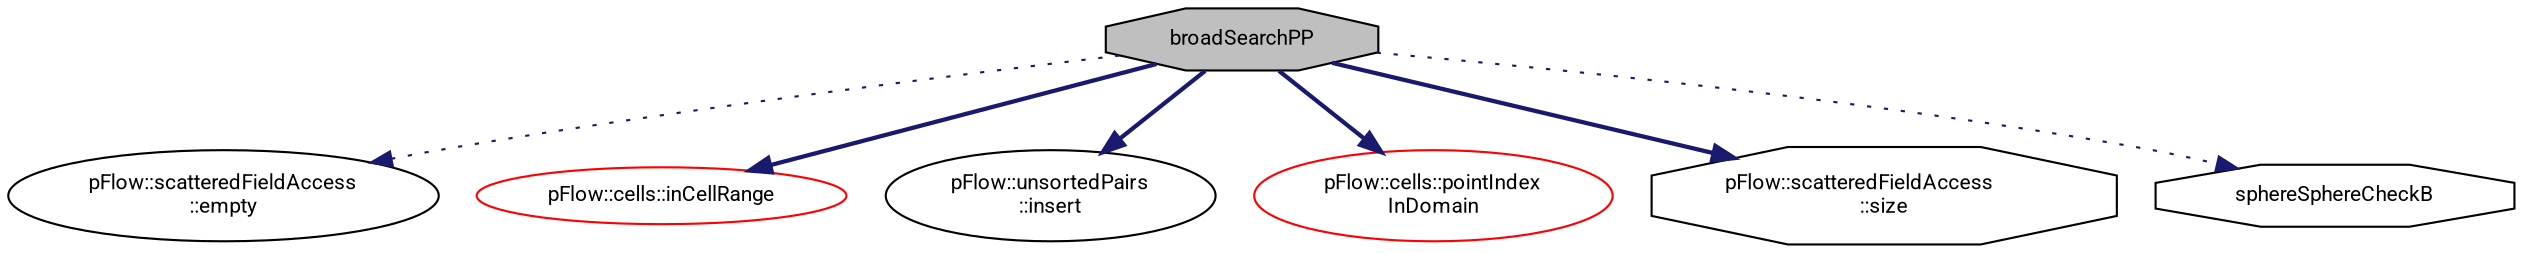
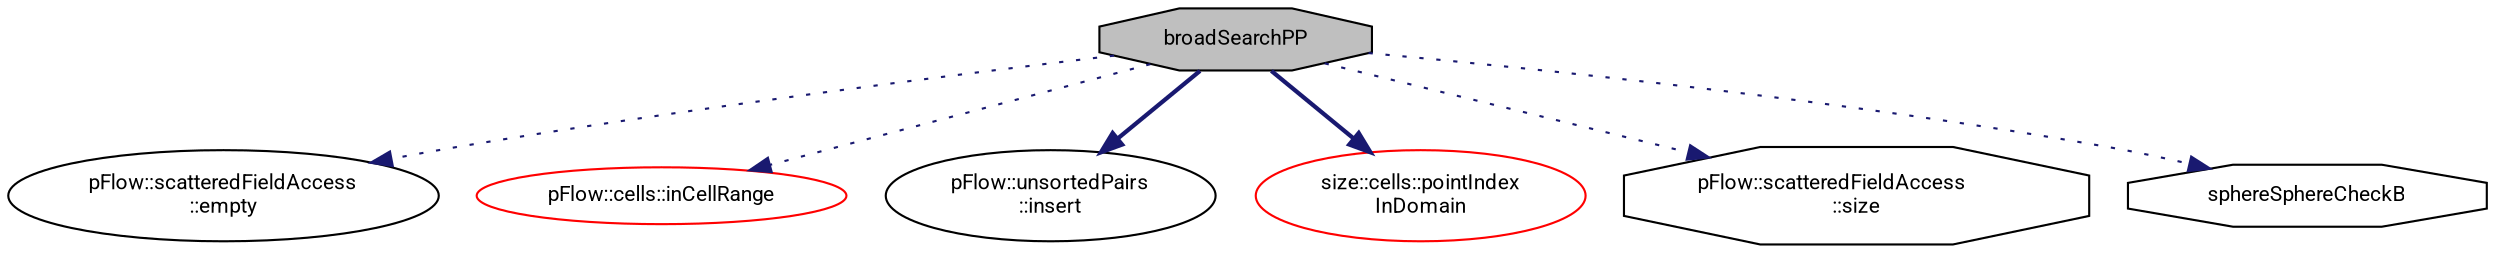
  digraph {
    fontname=Roboto
    rankdir=TB
    node [color=black fillcolor=white fontname=Roboto fontsize=10 shape=ellipse style=filled]
    edge [color=midnightblue fontname=Roboto fontsize=10 labelfontname=Helvetica labelfontsize=10 style=bold]
    n1 [fillcolor=grey75 fontcolor=black height=0.2 label=broadSearchPP shape=octagon width=0.4]
    n2 [height=0.2 label="pFlow::scatteredFieldAccess\l::empty" width=0.4]
    n3 [color=red height=0.2 label="pFlow::cells::inCellRange" width=0.4]
    n4 [height=0.2 label="pFlow::unsortedPairs\l::insert" width=0.4]
-   n5 [color=red height=0.2 label="pFlow::cells::pointIndex\lInDomain" width=0.4]
+   n5 [color=red height=0.2 label="size::cells::pointIndex\lInDomain" width=0.4]
    n6 [height=0.2 label="pFlow::scatteredFieldAccess\l::size" shape=octagon width=0.4]
    n7 [height=0.2 label=sphereSphereCheckB shape=octagon width=0.4]
    n1 -> n2 [style=dotted]
-   n1 -> n3
+   n1 -> n3 [style=dotted]
    n1 -> n4
    n1 -> n5
-   n1 -> n6
+   n1 -> n6 [style=dotted]
    n1 -> n7 [style=dotted]
  }
